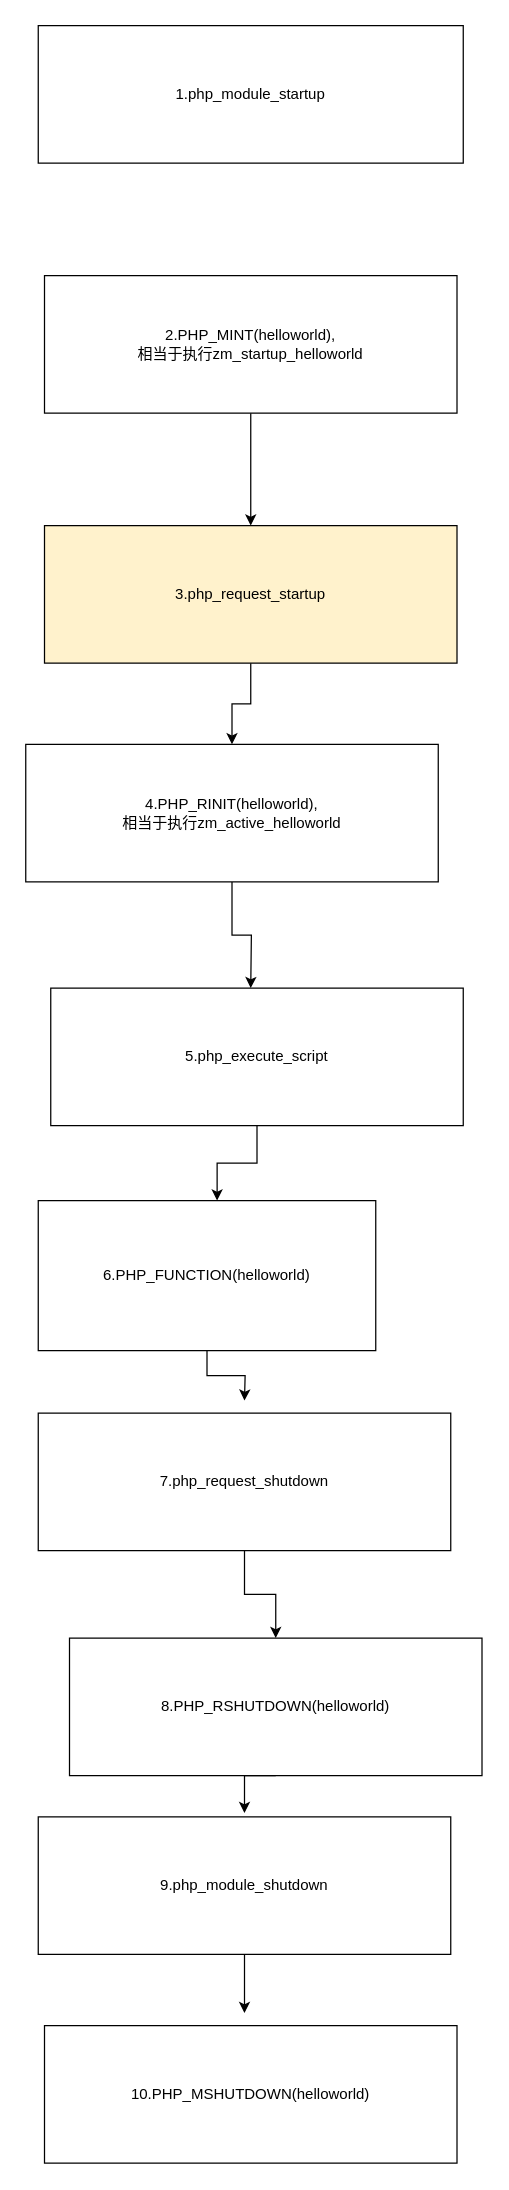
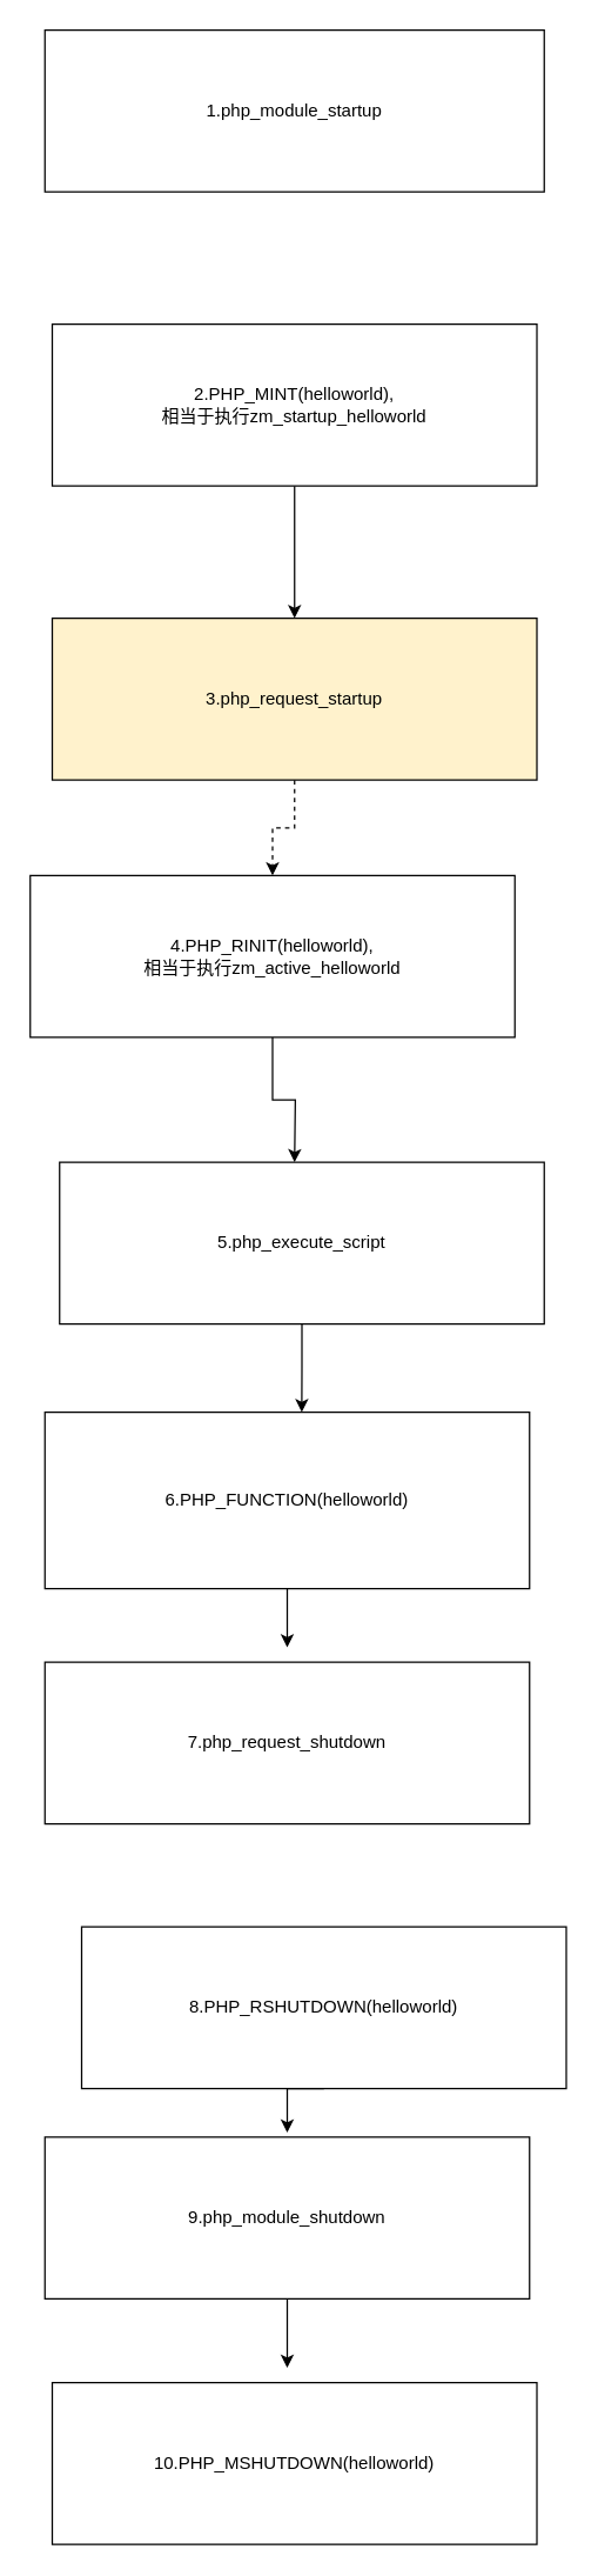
  <mxCell id="0" />
  <mxCell id="1" parent="0" />
  <mxCell id="2" value="1.php_module_startup" style="rounded=0;whiteSpace=wrap;html=1;" parent="1" vertex="1"><mxGeometry x="30" y="20" width="340" height="110" as="geometry" /></mxCell>
  <mxCell id="3" style="edgeStyle=orthogonalEdgeStyle;rounded=0;orthogonalLoop=1;jettySize=auto;html=1;exitX=0.5;exitY=1;exitDx=0;exitDy=0;entryX=0.5;entryY=0;entryDx=0;entryDy=0;" edge="1" parent="1" source="4" target="6"><mxGeometry relative="1" as="geometry" /></mxCell>
  <mxCell id="4" value="2.PHP_MINT(helloworld),&lt;br&gt;相当于执行zm_startup_helloworld" style="rounded=0;whiteSpace=wrap;html=1;" vertex="1" parent="1"><mxGeometry x="35" y="220" width="330" height="110" as="geometry" /></mxCell>
- <mxCell id="5" style="edgeStyle=orthogonalEdgeStyle;rounded=0;orthogonalLoop=1;jettySize=auto;html=1;exitX=0.5;exitY=1;exitDx=0;exitDy=0;" edge="1" parent="1" source="6" target="8"><mxGeometry relative="1" as="geometry" /></mxCell>
+ <mxCell id="5" style="edgeStyle=orthogonalEdgeStyle;rounded=0;orthogonalLoop=1;jettySize=auto;html=1;exitX=0.5;exitY=1;exitDx=0;exitDy=0;dashed=1;" edge="1" parent="1" source="6" target="8"><mxGeometry relative="1" as="geometry" /></mxCell>
  <mxCell id="6" value="3.php_request_startup" style="rounded=0;whiteSpace=wrap;html=1;fillColor=#fff2cc;" vertex="1" parent="1"><mxGeometry x="35" y="420" width="330" height="110" as="geometry" /></mxCell>
  <mxCell id="7" style="edgeStyle=orthogonalEdgeStyle;rounded=0;orthogonalLoop=1;jettySize=auto;html=1;exitX=0.5;exitY=1;exitDx=0;exitDy=0;" edge="1" parent="1" source="8"><mxGeometry relative="1" as="geometry"><mxPoint x="200" y="790" as="targetPoint" /></mxGeometry></mxCell>
  <mxCell id="8" value="4.PHP_RINIT(helloworld),&lt;br&gt;相当于执行zm_active_helloworld" style="rounded=0;whiteSpace=wrap;html=1;" vertex="1" parent="1"><mxGeometry x="20" y="595" width="330" height="110" as="geometry" /></mxCell>
  <mxCell id="9" style="edgeStyle=orthogonalEdgeStyle;rounded=0;orthogonalLoop=1;jettySize=auto;html=1;exitX=0.5;exitY=1;exitDx=0;exitDy=0;entryX=0.53;entryY=0;entryDx=0;entryDy=0;entryPerimeter=0;" edge="1" parent="1" source="10" target="12"><mxGeometry relative="1" as="geometry" /></mxCell>
  <mxCell id="10" value="5.php_execute_script" style="rounded=0;whiteSpace=wrap;html=1;" vertex="1" parent="1"><mxGeometry x="40" y="790" width="330" height="110" as="geometry" /></mxCell>
  <mxCell id="11" style="edgeStyle=orthogonalEdgeStyle;rounded=0;orthogonalLoop=1;jettySize=auto;html=1;exitX=0.5;exitY=1;exitDx=0;exitDy=0;" edge="1" parent="1" source="12"><mxGeometry relative="1" as="geometry"><mxPoint x="195" y="1120" as="targetPoint" /></mxGeometry></mxCell>
- <mxCell id="12" value="6.PHP_FUNCTION(helloworld)" style="rounded=0;whiteSpace=wrap;html=1;" vertex="1" parent="1"><mxGeometry x="30" y="960" width="270" height="120" as="geometry" /></mxCell>
- <mxCell id="13" style="edgeStyle=orthogonalEdgeStyle;rounded=0;orthogonalLoop=1;jettySize=auto;html=1;exitX=0.5;exitY=1;exitDx=0;exitDy=0;entryX=0.5;entryY=0;entryDx=0;entryDy=0;" edge="1" parent="1" source="14" target="16"><mxGeometry relative="1" as="geometry" /></mxCell>
+ <mxCell id="12" value="6.PHP_FUNCTION(helloworld)" style="rounded=0;whiteSpace=wrap;html=1;" vertex="1" parent="1"><mxGeometry x="30" y="960" width="330" height="120" as="geometry" /></mxCell>
  <mxCell id="14" value="7.php_request_shutdown" style="rounded=0;whiteSpace=wrap;html=1;" vertex="1" parent="1"><mxGeometry x="30" y="1130" width="330" height="110" as="geometry" /></mxCell>
  <mxCell id="15" style="edgeStyle=orthogonalEdgeStyle;rounded=0;orthogonalLoop=1;jettySize=auto;html=1;exitX=0.5;exitY=1;exitDx=0;exitDy=0;" edge="1" parent="1" source="16"><mxGeometry relative="1" as="geometry"><mxPoint x="195" y="1450" as="targetPoint" /></mxGeometry></mxCell>
  <mxCell id="16" value="8.PHP_RSHUTDOWN(helloworld)" style="rounded=0;whiteSpace=wrap;html=1;" vertex="1" parent="1"><mxGeometry x="55" y="1310" width="330" height="110" as="geometry" /></mxCell>
  <mxCell id="17" style="edgeStyle=orthogonalEdgeStyle;rounded=0;orthogonalLoop=1;jettySize=auto;html=1;exitX=0.5;exitY=1;exitDx=0;exitDy=0;" edge="1" parent="1" source="18"><mxGeometry relative="1" as="geometry"><mxPoint x="195" y="1610" as="targetPoint" /></mxGeometry></mxCell>
  <mxCell id="18" value="9.php_module_shutdown" style="rounded=0;whiteSpace=wrap;html=1;" vertex="1" parent="1"><mxGeometry x="30" y="1453" width="330" height="110" as="geometry" /></mxCell>
  <mxCell id="19" value="10.PHP_MSHUTDOWN(helloworld)" style="rounded=0;whiteSpace=wrap;html=1;" vertex="1" parent="1"><mxGeometry x="35" y="1620" width="330" height="110" as="geometry" /></mxCell>
